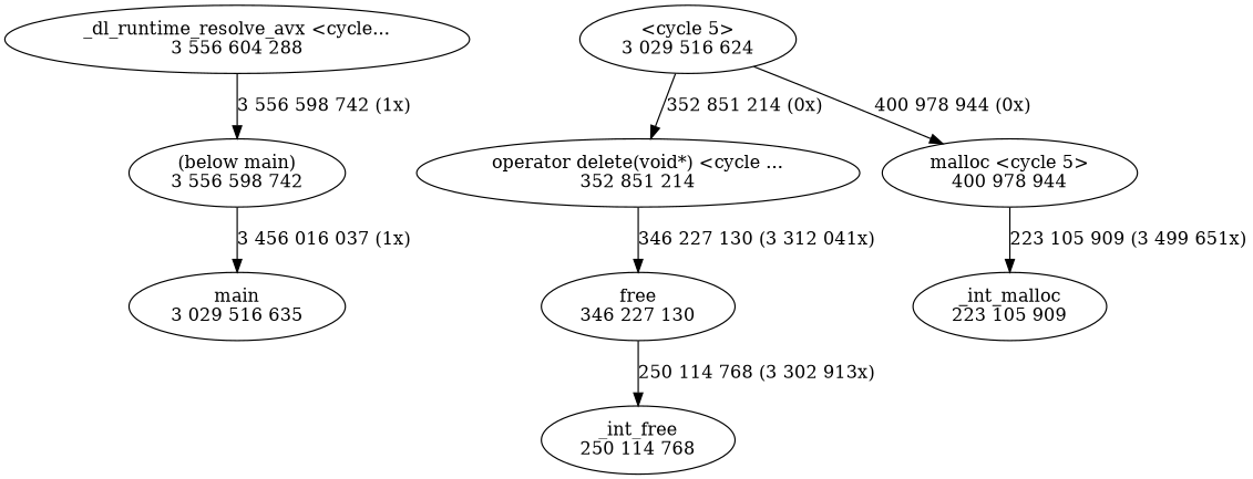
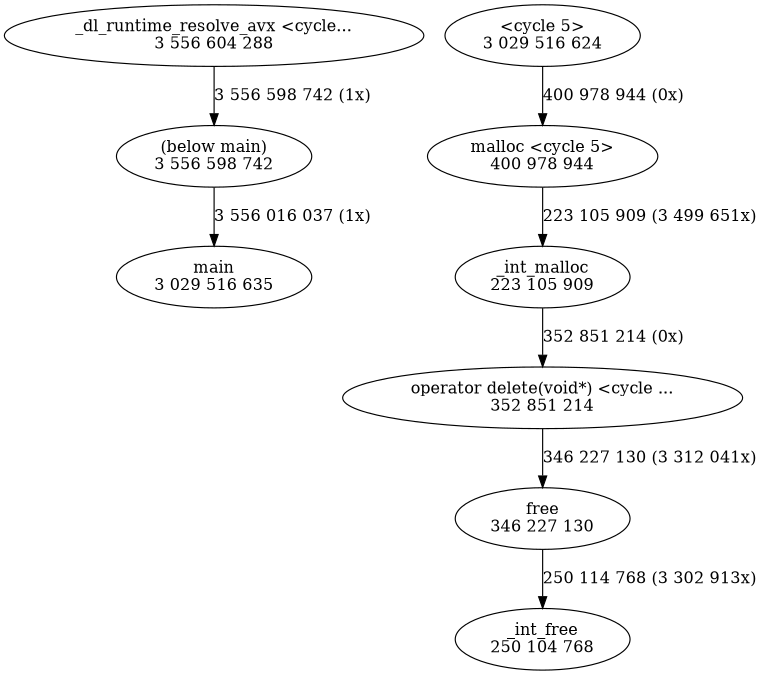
  digraph {
    edge [weight=2]
    n1 [label="_dl_runtime_resolve_avx <cycle...\n3 556 604 288"]
    n2 [label="(below main)\n3 556 598 742"]
    n3 [label="main\n3 029 516 635"]
    n4 [label="free\n346 227 130"]
-   n5 [label="_int_free\n250 114 768"]
+   n5 [label="_int_free\n250 104 768"]
    n6 [label="operator delete(void*) <cycle ...\n352 851 214"]
    n7 [label="<cycle 5>\n3 029 516 624"]
    n8 [label="malloc <cycle 5>\n400 978 944"]
    n9 [label="_int_malloc\n223 105 909"]
    n1 -> n2 [label="3 556 598 742 (1x)" weight=3]
-   n2 -> n3 [label="3 456 016 037 (1x)" weight=3]
+   n2 -> n3 [label="3 556 016 037 (1x)" weight=3]
    n4 -> n5 [label="250 114 768 (3 302 913x)"]
    n6 -> n4 [label="346 227 130 (3 312 041x)"]
-   n7 -> n6 [label="352 851 214 (0x)"]
+   n9 -> n6 [label="352 851 214 (0x)"]
    n7 -> n8 [label="400 978 944 (0x)"]
    n8 -> n9 [label="223 105 909 (3 499 651x)"]
  }
